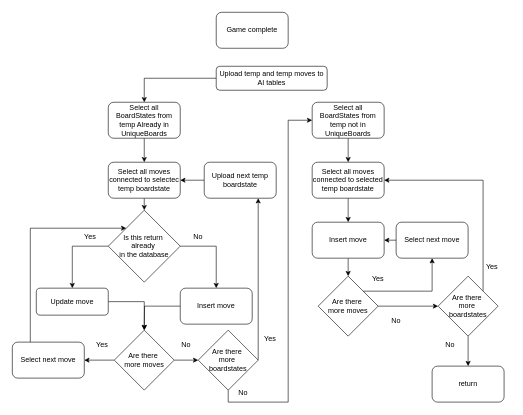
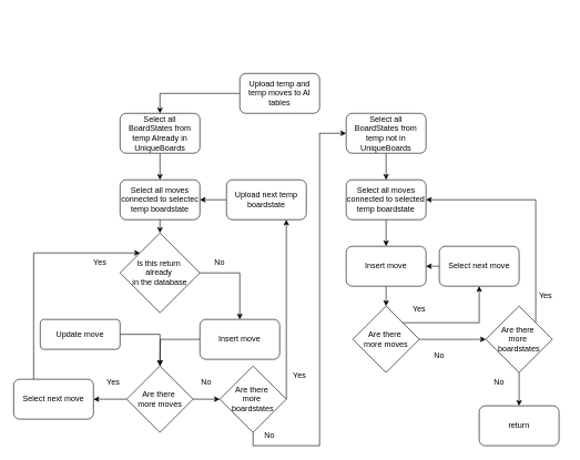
  <mxCell id="0" />
  <mxCell id="1" parent="0" />
- <mxCell id="2" value="Game complete" style="rounded=1;whiteSpace=wrap;html=1;" vertex="1" parent="1"><mxGeometry x="360" y="20" width="120" height="60" as="geometry" /></mxCell>
  <mxCell id="3" style="edgeStyle=orthogonalEdgeStyle;rounded=0;orthogonalLoop=1;jettySize=auto;html=1;exitX=0;exitY=0.5;exitDx=0;exitDy=0;entryX=0.5;entryY=0;entryDx=0;entryDy=0;" edge="1" parent="1" source="4" target="6"><mxGeometry relative="1" as="geometry" /></mxCell>
- <mxCell id="4" value="Upload temp and temp moves to AI tables" style="rounded=1;whiteSpace=wrap;html=1;" vertex="1" parent="1"><mxGeometry x="360" y="110" width="185" height="40" as="geometry" /></mxCell>
+ <mxCell id="4" value="Upload temp and temp moves to AI tables" style="rounded=1;whiteSpace=wrap;html=1;" vertex="1" parent="1"><mxGeometry x="360" y="110" width="120" height="60" as="geometry" /></mxCell>
  <mxCell id="5" style="edgeStyle=orthogonalEdgeStyle;rounded=0;orthogonalLoop=1;jettySize=auto;html=1;exitX=0.5;exitY=1;exitDx=0;exitDy=0;entryX=0.5;entryY=0;entryDx=0;entryDy=0;" edge="1" parent="1" source="6" target="10"><mxGeometry relative="1" as="geometry" /></mxCell>
  <mxCell id="6" value="Select all BoardStates from temp Already in UniqueBoards" style="rounded=1;whiteSpace=wrap;html=1;" vertex="1" parent="1"><mxGeometry x="180" y="170" width="120" height="60" as="geometry" /></mxCell>
  <mxCell id="7" style="edgeStyle=orthogonalEdgeStyle;rounded=0;orthogonalLoop=1;jettySize=auto;html=1;exitX=0.5;exitY=1;exitDx=0;exitDy=0;entryX=0.5;entryY=0;entryDx=0;entryDy=0;" edge="1" parent="1" source="8" target="35"><mxGeometry relative="1" as="geometry" /></mxCell>
  <mxCell id="8" value="Select all BoardStates from temp not in UniqueBoards" style="rounded=1;whiteSpace=wrap;html=1;" vertex="1" parent="1"><mxGeometry x="520" y="170" width="120" height="60" as="geometry" /></mxCell>
  <mxCell id="9" style="edgeStyle=orthogonalEdgeStyle;rounded=0;orthogonalLoop=1;jettySize=auto;html=1;exitX=0.5;exitY=1;exitDx=0;exitDy=0;entryX=0.5;entryY=0;entryDx=0;entryDy=0;" edge="1" parent="1" source="10" target="13"><mxGeometry relative="1" as="geometry" /></mxCell>
  <mxCell id="10" value="Select all moves connected to selectec temp boardstate" style="rounded=1;whiteSpace=wrap;html=1;" vertex="1" parent="1"><mxGeometry x="180" y="270" width="120" height="60" as="geometry" /></mxCell>
  <mxCell id="11" style="edgeStyle=orthogonalEdgeStyle;rounded=0;orthogonalLoop=1;jettySize=auto;html=1;exitX=1;exitY=0.5;exitDx=0;exitDy=0;entryX=0.5;entryY=0;entryDx=0;entryDy=0;" edge="1" parent="1" source="13" target="17"><mxGeometry relative="1" as="geometry" /></mxCell>
- <mxCell id="12" style="edgeStyle=orthogonalEdgeStyle;rounded=0;orthogonalLoop=1;jettySize=auto;html=1;exitX=0;exitY=0.5;exitDx=0;exitDy=0;entryX=0.5;entryY=0;entryDx=0;entryDy=0;" edge="1" parent="1" source="13" target="15"><mxGeometry relative="1" as="geometry" /></mxCell>
  <mxCell id="13" value="&lt;div align=&quot;center&quot;&gt;Is this return&amp;nbsp;&lt;/div&gt;&lt;div align=&quot;center&quot;&gt;already&amp;nbsp;&lt;/div&gt;&lt;div align=&quot;center&quot;&gt;in the database&lt;/div&gt;" style="rhombus;whiteSpace=wrap;html=1;align=center;" vertex="1" parent="1"><mxGeometry x="180" y="350" width="120" height="120" as="geometry" /></mxCell>
  <mxCell id="14" style="edgeStyle=orthogonalEdgeStyle;rounded=0;orthogonalLoop=1;jettySize=auto;html=1;exitX=1;exitY=0.5;exitDx=0;exitDy=0;entryX=0.5;entryY=0;entryDx=0;entryDy=0;" edge="1" parent="1" source="15" target="22"><mxGeometry relative="1" as="geometry" /></mxCell>
  <mxCell id="15" value="Update move" style="rounded=1;whiteSpace=wrap;html=1;" vertex="1" parent="1"><mxGeometry x="60" y="480" width="120" height="45" as="geometry" /></mxCell>
  <mxCell id="16" style="edgeStyle=orthogonalEdgeStyle;rounded=0;orthogonalLoop=1;jettySize=auto;html=1;exitX=0;exitY=0.5;exitDx=0;exitDy=0;" edge="1" parent="1" source="17"><mxGeometry relative="1" as="geometry"><mxPoint x="240" y="550" as="targetPoint" /></mxGeometry></mxCell>
  <mxCell id="17" value="Insert move" style="rounded=1;whiteSpace=wrap;html=1;" vertex="1" parent="1"><mxGeometry x="300" y="480" width="120" height="60" as="geometry" /></mxCell>
  <mxCell id="18" value="Yes" style="text;html=1;align=center;verticalAlign=middle;whiteSpace=wrap;rounded=0;" vertex="1" parent="1"><mxGeometry x="120" y="380" width="60" height="30" as="geometry" /></mxCell>
  <mxCell id="19" value="No" style="text;html=1;align=center;verticalAlign=middle;whiteSpace=wrap;rounded=0;" vertex="1" parent="1"><mxGeometry x="300" y="380" width="60" height="30" as="geometry" /></mxCell>
  <mxCell id="20" style="edgeStyle=orthogonalEdgeStyle;rounded=0;orthogonalLoop=1;jettySize=auto;html=1;exitX=0;exitY=0.5;exitDx=0;exitDy=0;entryX=1;entryY=0.5;entryDx=0;entryDy=0;" edge="1" parent="1" source="22" target="24"><mxGeometry relative="1" as="geometry" /></mxCell>
  <mxCell id="21" style="edgeStyle=orthogonalEdgeStyle;rounded=0;orthogonalLoop=1;jettySize=auto;html=1;exitX=1;exitY=0.5;exitDx=0;exitDy=0;entryX=0;entryY=0.5;entryDx=0;entryDy=0;" edge="1" parent="1" source="22" target="31"><mxGeometry relative="1" as="geometry" /></mxCell>
  <mxCell id="22" value="&lt;div&gt;Are there&amp;nbsp;&lt;/div&gt;&lt;div&gt;more moves&lt;/div&gt;" style="rhombus;whiteSpace=wrap;html=1;align=center;" vertex="1" parent="1"><mxGeometry x="190" y="550" width="100" height="100" as="geometry" /></mxCell>
  <mxCell id="23" style="edgeStyle=orthogonalEdgeStyle;rounded=0;orthogonalLoop=1;jettySize=auto;html=1;exitX=0.25;exitY=0;exitDx=0;exitDy=0;entryX=0;entryY=0;entryDx=0;entryDy=0;" edge="1" parent="1" source="24" target="13"><mxGeometry relative="1" as="geometry"><mxPoint x="50" y="370" as="targetPoint" /><Array as="points"><mxPoint x="50" y="380" /></Array></mxGeometry></mxCell>
  <mxCell id="24" value="Select next move" style="rounded=1;whiteSpace=wrap;html=1;" vertex="1" parent="1"><mxGeometry x="20" y="570" width="120" height="60" as="geometry" /></mxCell>
  <mxCell id="25" value="Yes" style="text;html=1;align=center;verticalAlign=middle;whiteSpace=wrap;rounded=0;" vertex="1" parent="1"><mxGeometry x="140" y="560" width="60" height="30" as="geometry" /></mxCell>
  <mxCell id="26" style="edgeStyle=orthogonalEdgeStyle;rounded=0;orthogonalLoop=1;jettySize=auto;html=1;exitX=0;exitY=0.5;exitDx=0;exitDy=0;entryX=1;entryY=0.5;entryDx=0;entryDy=0;" edge="1" parent="1" source="27" target="10"><mxGeometry relative="1" as="geometry" /></mxCell>
  <mxCell id="27" value="&lt;div&gt;Upload next temp&lt;/div&gt;&lt;div&gt;boardstate&lt;br&gt;&lt;/div&gt;" style="rounded=1;whiteSpace=wrap;html=1;" vertex="1" parent="1"><mxGeometry x="340" y="270" width="120" height="60" as="geometry" /></mxCell>
  <mxCell id="28" value="No" style="text;html=1;align=center;verticalAlign=middle;whiteSpace=wrap;rounded=0;" vertex="1" parent="1"><mxGeometry x="280" y="560" width="60" height="30" as="geometry" /></mxCell>
  <mxCell id="29" style="edgeStyle=orthogonalEdgeStyle;rounded=0;orthogonalLoop=1;jettySize=auto;html=1;exitX=1;exitY=0.5;exitDx=0;exitDy=0;entryX=0.75;entryY=1;entryDx=0;entryDy=0;" edge="1" parent="1" source="31" target="27"><mxGeometry relative="1" as="geometry"><Array as="points"><mxPoint x="430" y="520" /><mxPoint x="430" y="520" /></Array></mxGeometry></mxCell>
  <mxCell id="30" style="edgeStyle=orthogonalEdgeStyle;rounded=0;orthogonalLoop=1;jettySize=auto;html=1;exitX=0.5;exitY=1;exitDx=0;exitDy=0;entryX=0;entryY=0.5;entryDx=0;entryDy=0;" edge="1" parent="1" source="31" target="8"><mxGeometry relative="1" as="geometry"><Array as="points"><mxPoint x="380" y="670" /><mxPoint x="480" y="670" /><mxPoint x="480" y="200" /></Array></mxGeometry></mxCell>
  <mxCell id="31" value="&lt;div&gt;Are there&amp;nbsp;&lt;/div&gt;&lt;div&gt;more&amp;nbsp;&lt;/div&gt;&lt;div&gt;boardstates&lt;br&gt;&lt;/div&gt;" style="rhombus;whiteSpace=wrap;html=1;align=center;" vertex="1" parent="1"><mxGeometry x="330" y="550" width="100" height="100" as="geometry" /></mxCell>
  <mxCell id="32" value="Yes" style="text;html=1;align=center;verticalAlign=middle;whiteSpace=wrap;rounded=0;" vertex="1" parent="1"><mxGeometry x="420" y="550" width="60" height="30" as="geometry" /></mxCell>
  <mxCell id="33" value="No" style="text;html=1;align=center;verticalAlign=middle;whiteSpace=wrap;rounded=0;" vertex="1" parent="1"><mxGeometry x="375" y="640" width="60" height="30" as="geometry" /></mxCell>
  <mxCell id="34" style="edgeStyle=orthogonalEdgeStyle;rounded=0;orthogonalLoop=1;jettySize=auto;html=1;exitX=0.5;exitY=1;exitDx=0;exitDy=0;entryX=0.5;entryY=0;entryDx=0;entryDy=0;" edge="1" parent="1" source="35" target="37"><mxGeometry relative="1" as="geometry" /></mxCell>
  <mxCell id="35" value="Select all moves connected to selected temp boardstate" style="rounded=1;whiteSpace=wrap;html=1;" vertex="1" parent="1"><mxGeometry x="520" y="270" width="120" height="60" as="geometry" /></mxCell>
  <mxCell id="36" style="edgeStyle=orthogonalEdgeStyle;rounded=0;orthogonalLoop=1;jettySize=auto;html=1;exitX=0.5;exitY=1;exitDx=0;exitDy=0;entryX=0.5;entryY=0;entryDx=0;entryDy=0;" edge="1" parent="1" source="37" target="40"><mxGeometry relative="1" as="geometry" /></mxCell>
  <mxCell id="37" value="Insert move" style="rounded=1;whiteSpace=wrap;html=1;" vertex="1" parent="1"><mxGeometry x="520" y="370" width="120" height="60" as="geometry" /></mxCell>
  <mxCell id="38" style="edgeStyle=orthogonalEdgeStyle;rounded=0;orthogonalLoop=1;jettySize=auto;html=1;exitX=1;exitY=0.5;exitDx=0;exitDy=0;entryX=0;entryY=0.5;entryDx=0;entryDy=0;" edge="1" parent="1" source="40" target="45"><mxGeometry relative="1" as="geometry" /></mxCell>
  <mxCell id="39" style="edgeStyle=orthogonalEdgeStyle;rounded=0;orthogonalLoop=1;jettySize=auto;html=1;exitX=1;exitY=0;exitDx=0;exitDy=0;entryX=0.5;entryY=1;entryDx=0;entryDy=0;" edge="1" parent="1" source="40" target="42"><mxGeometry relative="1" as="geometry" /></mxCell>
  <mxCell id="40" value="&lt;div&gt;Are there&amp;nbsp;&lt;/div&gt;&lt;div&gt;more moves&lt;/div&gt;" style="rhombus;whiteSpace=wrap;html=1;align=center;" vertex="1" parent="1"><mxGeometry x="530" y="460" width="100" height="100" as="geometry" /></mxCell>
  <mxCell id="41" style="edgeStyle=orthogonalEdgeStyle;rounded=0;orthogonalLoop=1;jettySize=auto;html=1;exitX=0;exitY=0.5;exitDx=0;exitDy=0;entryX=1;entryY=0.5;entryDx=0;entryDy=0;" edge="1" parent="1" source="42" target="37"><mxGeometry relative="1" as="geometry" /></mxCell>
  <mxCell id="42" value="Select next move" style="rounded=1;whiteSpace=wrap;html=1;" vertex="1" parent="1"><mxGeometry x="660" y="370" width="120" height="60" as="geometry" /></mxCell>
  <mxCell id="43" style="edgeStyle=orthogonalEdgeStyle;rounded=0;orthogonalLoop=1;jettySize=auto;html=1;exitX=1;exitY=0;exitDx=0;exitDy=0;entryX=1;entryY=0.5;entryDx=0;entryDy=0;" edge="1" parent="1" source="45" target="35"><mxGeometry relative="1" as="geometry"><Array as="points"><mxPoint x="805" y="300" /></Array></mxGeometry></mxCell>
  <mxCell id="44" style="edgeStyle=orthogonalEdgeStyle;rounded=0;orthogonalLoop=1;jettySize=auto;html=1;exitX=0.5;exitY=1;exitDx=0;exitDy=0;entryX=0.5;entryY=0;entryDx=0;entryDy=0;" edge="1" parent="1" source="45" target="49"><mxGeometry relative="1" as="geometry" /></mxCell>
  <mxCell id="45" value="&lt;div&gt;Are there&amp;nbsp;&lt;/div&gt;&lt;div&gt;more&amp;nbsp;&lt;/div&gt;&lt;div&gt;boardstates&lt;br&gt;&lt;/div&gt;" style="rhombus;whiteSpace=wrap;html=1;align=center;" vertex="1" parent="1"><mxGeometry x="730" y="460" width="100" height="100" as="geometry" /></mxCell>
  <mxCell id="46" value="Yes" style="text;html=1;align=center;verticalAlign=middle;whiteSpace=wrap;rounded=0;" vertex="1" parent="1"><mxGeometry x="600" y="450" width="60" height="30" as="geometry" /></mxCell>
  <mxCell id="47" value="No" style="text;html=1;align=center;verticalAlign=middle;whiteSpace=wrap;rounded=0;" vertex="1" parent="1"><mxGeometry x="630" y="520" width="60" height="30" as="geometry" /></mxCell>
  <mxCell id="48" value="Yes" style="text;html=1;align=center;verticalAlign=middle;whiteSpace=wrap;rounded=0;" vertex="1" parent="1"><mxGeometry x="790" y="430" width="60" height="30" as="geometry" /></mxCell>
  <mxCell id="49" value="return" style="rounded=1;whiteSpace=wrap;html=1;" vertex="1" parent="1"><mxGeometry x="720" y="610" width="120" height="60" as="geometry" /></mxCell>
  <mxCell id="50" value="No" style="text;html=1;align=center;verticalAlign=middle;whiteSpace=wrap;rounded=0;" vertex="1" parent="1"><mxGeometry x="720" y="560" width="60" height="30" as="geometry" /></mxCell>
